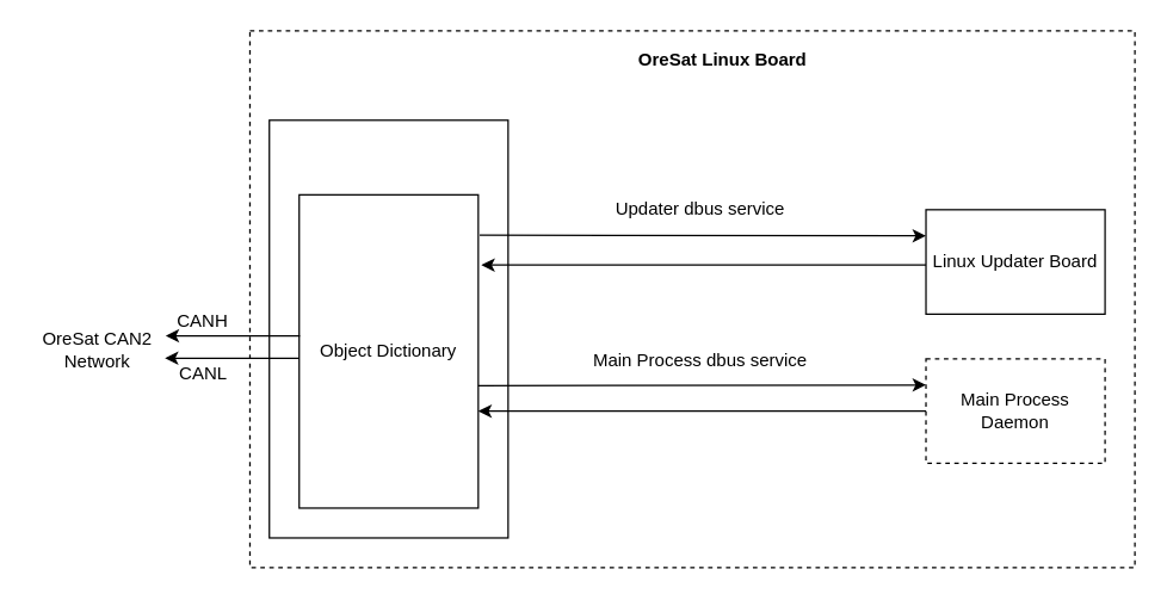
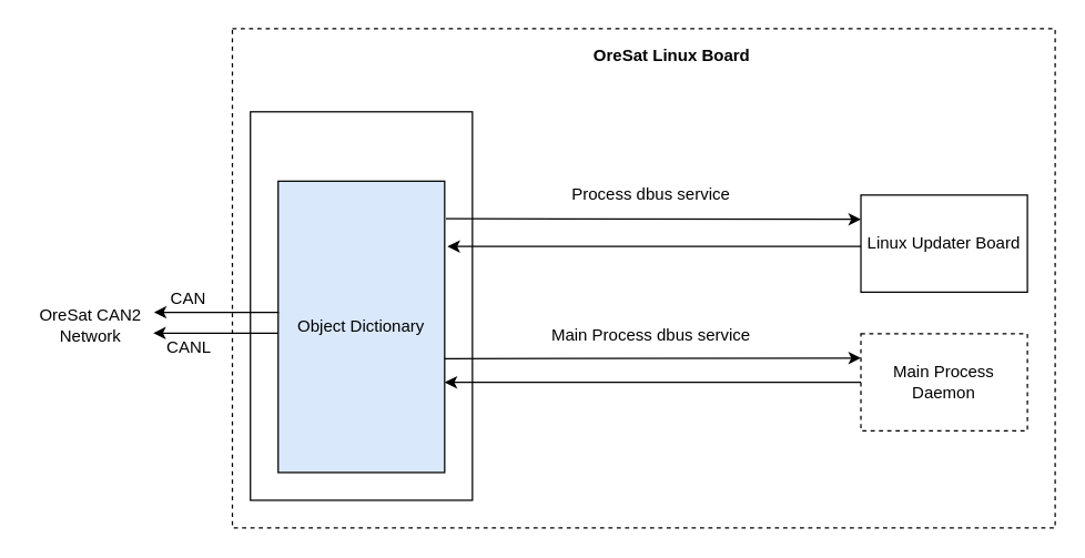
  <mxCell id="0" />
  <mxCell id="1" parent="0" />
  <mxCell id="2" value="" style="rounded=0;whiteSpace=wrap;html=1;dashed=1;" vertex="1" parent="1"><mxGeometry x="167" y="20" width="593" height="360" as="geometry" /></mxCell>
  <mxCell id="3" value="" style="rounded=0;whiteSpace=wrap;html=1;" vertex="1" parent="1"><mxGeometry x="180" y="80" width="160" height="280" as="geometry" /></mxCell>
- <mxCell id="4" value="Object Dictionary" style="rounded=0;whiteSpace=wrap;html=1;" vertex="1" parent="1"><mxGeometry x="200" y="130" width="120" height="210" as="geometry" /></mxCell>
+ <mxCell id="4" value="Object Dictionary" style="rounded=0;whiteSpace=wrap;html=1;fillColor=#dae8fc;" vertex="1" parent="1"><mxGeometry x="200" y="130" width="120" height="210" as="geometry" /></mxCell>
  <mxCell id="5" value="" style="edgeStyle=orthogonalEdgeStyle;rounded=0;orthogonalLoop=1;jettySize=auto;html=1;entryX=1.017;entryY=0.224;entryDx=0;entryDy=0;entryPerimeter=0;" edge="1" parent="1" source="6" target="4"><mxGeometry relative="1" as="geometry"><mxPoint x="540" y="180" as="targetPoint" /><Array as="points"><mxPoint x="550" y="177" /><mxPoint x="550" y="177" /></Array></mxGeometry></mxCell>
  <mxCell id="6" value="Linux Updater Board" style="rounded=0;whiteSpace=wrap;html=1;" vertex="1" parent="1"><mxGeometry x="620" y="140" width="120" height="70" as="geometry" /></mxCell>
  <mxCell id="7" value="Main Process&lt;br&gt;Daemon" style="rounded=0;whiteSpace=wrap;html=1;dashed=1;" vertex="1" parent="1"><mxGeometry x="620" y="240" width="120" height="70" as="geometry" /></mxCell>
  <mxCell id="8" value="Main Process dbus service" style="text;html=1;strokeColor=none;fillColor=none;align=center;verticalAlign=middle;whiteSpace=wrap;rounded=0;" vertex="1" parent="1"><mxGeometry x="354" y="240" width="230" as="geometry" /></mxCell>
- <mxCell id="9" value="Updater dbus service" style="text;html=1;strokeColor=none;fillColor=none;align=center;verticalAlign=middle;whiteSpace=wrap;rounded=0;" vertex="1" parent="1"><mxGeometry x="354" y="135" width="230" height="10" as="geometry" /></mxCell>
- <mxCell id="10" value="CANH" style="text;html=1;strokeColor=none;fillColor=none;align=center;verticalAlign=middle;whiteSpace=wrap;rounded=0;" vertex="1" parent="1"><mxGeometry x="120" y="205" width="31" height="20" as="geometry" /></mxCell>
+ <mxCell id="9" value="Process dbus service" style="text;html=1;strokeColor=none;fillColor=none;align=center;verticalAlign=middle;whiteSpace=wrap;rounded=0;" vertex="1" parent="1"><mxGeometry x="354" y="135" width="230" height="10" as="geometry" /></mxCell>
+ <mxCell id="10" value="CAN" style="text;html=1;strokeColor=none;fillColor=none;align=center;verticalAlign=middle;whiteSpace=wrap;rounded=0;" vertex="1" parent="1"><mxGeometry x="120" y="205" width="31" height="20" as="geometry" /></mxCell>
  <mxCell id="11" value="CANL" style="text;html=1;strokeColor=none;fillColor=none;align=center;verticalAlign=middle;whiteSpace=wrap;rounded=0;" vertex="1" parent="1"><mxGeometry x="115.5" y="240" width="40" height="20" as="geometry" /></mxCell>
  <mxCell id="12" value="" style="endArrow=classic;html=1;exitX=1.008;exitY=0.129;exitDx=0;exitDy=0;exitPerimeter=0;entryX=0;entryY=0.25;entryDx=0;entryDy=0;" edge="1" parent="1" source="4" target="6"><mxGeometry width="50" height="50" relative="1" as="geometry"><mxPoint x="110" y="430" as="sourcePoint" /><mxPoint x="610" y="160" as="targetPoint" /></mxGeometry></mxCell>
  <mxCell id="13" value="" style="endArrow=classic;html=1;exitX=0;exitY=0.5;exitDx=0;exitDy=0;" edge="1" parent="1" source="7"><mxGeometry width="50" height="50" relative="1" as="geometry"><mxPoint x="110" y="430" as="sourcePoint" /><mxPoint x="320" y="275" as="targetPoint" /></mxGeometry></mxCell>
  <mxCell id="14" value="OreSat CAN2 Network" style="text;html=1;strokeColor=none;fillColor=none;align=center;verticalAlign=middle;whiteSpace=wrap;rounded=0;" vertex="1" parent="1"><mxGeometry x="20" y="210" width="90" height="48" as="geometry" /></mxCell>
  <mxCell id="15" value="&lt;b&gt;OreSat Linux Board&lt;/b&gt;" style="text;html=1;strokeColor=none;fillColor=none;align=center;verticalAlign=middle;whiteSpace=wrap;rounded=0;dashed=1;" vertex="1" parent="1"><mxGeometry x="406" y="30" width="156" height="20" as="geometry" /></mxCell>
  <mxCell id="16" value="" style="endArrow=classic;html=1;" edge="1" parent="1"><mxGeometry width="50" height="50" relative="1" as="geometry"><mxPoint x="200.5" y="224.5" as="sourcePoint" /><mxPoint x="110.5" y="224.5" as="targetPoint" /></mxGeometry></mxCell>
  <mxCell id="17" value="" style="endArrow=classic;html=1;" edge="1" parent="1"><mxGeometry width="50" height="50" relative="1" as="geometry"><mxPoint x="200" y="239.5" as="sourcePoint" /><mxPoint x="110" y="239.5" as="targetPoint" /></mxGeometry></mxCell>
  <mxCell id="18" value="" style="endArrow=classic;html=1;entryX=0;entryY=0.25;entryDx=0;entryDy=0;" edge="1" parent="1" target="7"><mxGeometry width="50" height="50" relative="1" as="geometry"><mxPoint x="320" y="258" as="sourcePoint" /><mxPoint x="70" y="450" as="targetPoint" /></mxGeometry></mxCell>
